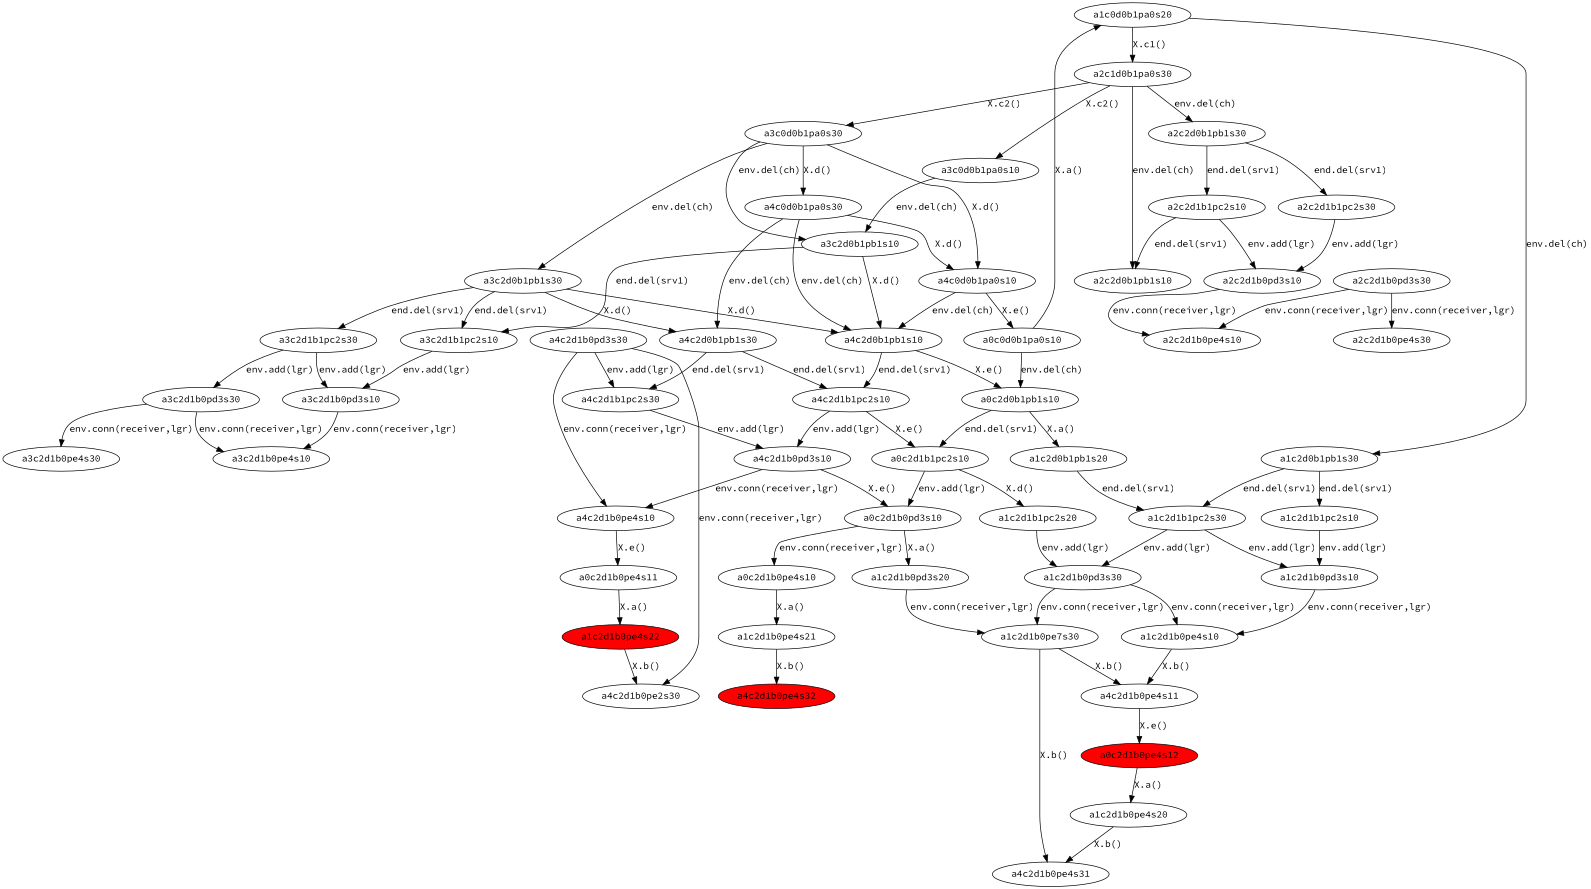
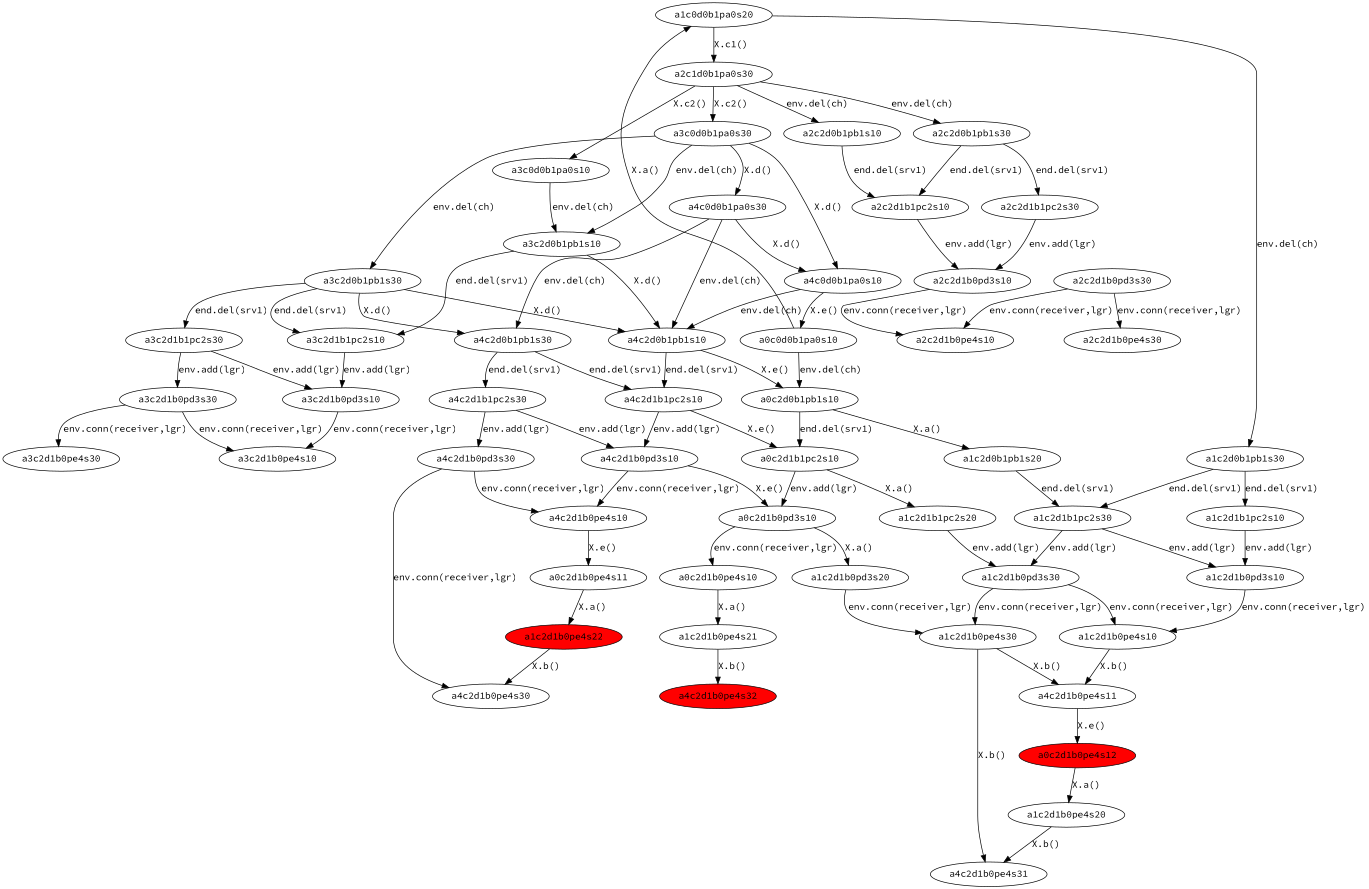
  digraph {
    fontname="Source Code Pro"
    node [fontname="Source Code Pro"]
    edge [fontname="Source Code Pro"]
    a4c2d1b0pe4s32 [fillcolor=red style=filled]
    a0c2d1b0pe4s12 [fillcolor=red style=filled]
    a1c2d1b0pe4s20
    a4c2d1b0pe4s31
    a1c2d1b0pe4s22 [fillcolor=red style=filled]
-   a4c2d1b0pe4s30 [label=a4c2d1b0pe2s30]
+   a4c2d1b0pe4s30
    a2c1d0b1pa0s30
    a3c0d0b1pa0s30
    a2c2d0b1pb1s30
    a3c0d0b1pa0s10
    a2c2d0b1pb1s10
    a4c0d0b1pa0s30
    a3c2d0b1pb1s10
    a3c2d0b1pb1s30
    a4c0d0b1pa0s10
    a2c2d1b1pc2s30
    a2c2d1b1pc2s10
    a4c2d0b1pb1s30
    a4c2d0b1pb1s10
    a3c2d1b1pc2s10
    a3c2d1b1pc2s30
    a0c0d0b1pa0s10
    a1c2d0b1pb1s20
    a1c2d1b1pc2s30
    a1c2d1b0pd3s30
    a1c2d1b0pd3s10
-   a1c2d1b0pe4s30 [label=a1c2d1b0pe7s30]
+   a1c2d1b0pe4s30
    a1c2d1b0pe4s10
    a4c2d1b0pd3s30
    a4c2d1b0pe4s10
    a0c2d1b0pe4s11
    a2c2d1b0pd3s10
    a2c2d1b0pe4s10
    a0c2d0b1pb1s10
    a0c2d1b1pc2s10
    a0c2d1b0pd3s10
    a1c2d1b1pc2s20
    a1c0d0b1pa0s20
    a1c2d0b1pb1s30
    a1c2d1b1pc2s10
    a0c2d1b0pe4s10
    a1c2d1b0pd3s20
    a1c2d1b0pe4s21
    a2c2d1b0pd3s30
    a2c2d1b0pe4s30
    a4c2d1b0pe4s11
    a4c2d1b0pd3s10
    a4c2d1b1pc2s30
    a4c2d1b1pc2s10
    a3c2d1b0pd3s10
    a3c2d1b0pd3s30
    a3c2d1b0pe4s10
    a3c2d1b0pe4s30
    a0c2d1b0pe4s12 -> a1c2d1b0pe4s20 [label="X.a()"]
    a1c2d1b0pe4s20 -> a4c2d1b0pe4s31 [label="X.b()"]
    a1c2d1b0pe4s22 -> a4c2d1b0pe4s30 [label="X.b()"]
    a2c1d0b1pa0s30 -> a3c0d0b1pa0s30 [label="X.c2()"]
    a2c1d0b1pa0s30 -> a2c2d0b1pb1s30 [label="env.del(ch)"]
    a2c1d0b1pa0s30 -> a3c0d0b1pa0s10 [label="X.c2()"]
    a2c1d0b1pa0s30 -> a2c2d0b1pb1s10 [label="env.del(ch)"]
    a3c0d0b1pa0s30 -> a4c0d0b1pa0s30 [label="X.d()"]
    a3c0d0b1pa0s30 -> a3c2d0b1pb1s10 [label="env.del(ch)"]
    a3c0d0b1pa0s30 -> a3c2d0b1pb1s30 [label="env.del(ch)"]
    a3c0d0b1pa0s30 -> a4c0d0b1pa0s10 [label="X.d()"]
    a2c2d0b1pb1s30 -> a2c2d1b1pc2s30 [label="end.del(srv1)"]
    a2c2d0b1pb1s30 -> a2c2d1b1pc2s10 [label="end.del(srv1)"]
    a3c0d0b1pa0s10 -> a3c2d0b1pb1s10 [label="env.del(ch)"]
-   a2c2d1b1pc2s10 -> a2c2d0b1pb1s10 [label="end.del(srv1)"]
+   a2c2d0b1pb1s10 -> a2c2d1b1pc2s10 [label="end.del(srv1)"]
    a4c0d0b1pa0s30 -> a4c0d0b1pa0s10 [label="X.d()"]
    a4c0d0b1pa0s30 -> a4c2d0b1pb1s30 [label="env.del(ch)"]
    a4c0d0b1pa0s30 -> a4c2d0b1pb1s10 [label="env.del(ch)"]
    a3c2d0b1pb1s10 -> a4c2d0b1pb1s10 [label="X.d()"]
    a3c2d0b1pb1s10 -> a3c2d1b1pc2s10 [label="end.del(srv1)"]
    a3c2d0b1pb1s30 -> a4c2d0b1pb1s30 [label="X.d()"]
    a3c2d0b1pb1s30 -> a4c2d0b1pb1s10 [label="X.d()"]
    a3c2d0b1pb1s30 -> a3c2d1b1pc2s10 [label="end.del(srv1)"]
    a3c2d0b1pb1s30 -> a3c2d1b1pc2s30 [label="end.del(srv1)"]
    a4c0d0b1pa0s10 -> a4c2d0b1pb1s10 [label="env.del(ch)"]
    a4c0d0b1pa0s10 -> a0c0d0b1pa0s10 [label="X.e()"]
    a2c2d1b1pc2s30 -> a2c2d1b0pd3s10 [label="env.add(lgr)"]
    a2c2d1b1pc2s10 -> a2c2d1b0pd3s10 [label="env.add(lgr)"]
    a4c2d0b1pb1s30 -> a4c2d1b1pc2s30 [label="end.del(srv1)"]
    a4c2d0b1pb1s30 -> a4c2d1b1pc2s10 [label="end.del(srv1)"]
    a4c2d0b1pb1s10 -> a0c2d0b1pb1s10 [label="X.e()"]
    a4c2d0b1pb1s10 -> a4c2d1b1pc2s10 [label="end.del(srv1)"]
    a3c2d1b1pc2s10 -> a3c2d1b0pd3s10 [label="env.add(lgr)"]
    a3c2d1b1pc2s30 -> a3c2d1b0pd3s10 [label="env.add(lgr)"]
    a3c2d1b1pc2s30 -> a3c2d1b0pd3s30 [label="env.add(lgr)"]
    a0c0d0b1pa0s10 -> a0c2d0b1pb1s10 [label="env.del(ch)"]
    a0c0d0b1pa0s10 -> a1c0d0b1pa0s20 [label="X.a()"]
    a1c2d0b1pb1s20 -> a1c2d1b1pc2s30 [label="end.del(srv1)"]
    a1c2d1b1pc2s30 -> a1c2d1b0pd3s30 [label="env.add(lgr)"]
    a1c2d1b1pc2s30 -> a1c2d1b0pd3s10 [label="env.add(lgr)"]
    a1c2d1b0pd3s30 -> a1c2d1b0pe4s30 [label="env.conn(receiver,lgr)"]
    a1c2d1b0pd3s30 -> a1c2d1b0pe4s10 [label="env.conn(receiver,lgr)"]
    a1c2d1b0pd3s10 -> a1c2d1b0pe4s10 [label="env.conn(receiver,lgr)"]
    a1c2d1b0pe4s30 -> a4c2d1b0pe4s31 [label="X.b()"]
    a1c2d1b0pe4s30 -> a4c2d1b0pe4s11 [label="X.b()"]
    a1c2d1b0pe4s10 -> a4c2d1b0pe4s11 [label="X.b()"]
    a4c2d1b0pd3s30 -> a4c2d1b0pe4s30 [label="env.conn(receiver,lgr)"]
    a4c2d1b0pd3s30 -> a4c2d1b0pe4s10 [label="env.conn(receiver,lgr)"]
    a4c2d1b0pe4s10 -> a0c2d1b0pe4s11 [label="X.e()"]
    a0c2d1b0pe4s11 -> a1c2d1b0pe4s22 [label="X.a()"]
    a2c2d1b0pd3s10 -> a2c2d1b0pe4s10 [label="env.conn(receiver,lgr)"]
    a0c2d0b1pb1s10 -> a1c2d0b1pb1s20 [label="X.a()"]
    a0c2d0b1pb1s10 -> a0c2d1b1pc2s10 [label="end.del(srv1)"]
    a0c2d1b1pc2s10 -> a0c2d1b0pd3s10 [label="env.add(lgr)"]
-   a0c2d1b1pc2s10 -> a1c2d1b1pc2s20 [label="X.d()"]
+   a0c2d1b1pc2s10 -> a1c2d1b1pc2s20 [label="X.a()"]
    a0c2d1b0pd3s10 -> a0c2d1b0pe4s10 [label="env.conn(receiver,lgr)"]
    a0c2d1b0pd3s10 -> a1c2d1b0pd3s20 [label="X.a()"]
    a1c2d1b1pc2s20 -> a1c2d1b0pd3s30 [label="env.add(lgr)"]
    a1c0d0b1pa0s20 -> a2c1d0b1pa0s30 [label="X.c1()"]
    a1c0d0b1pa0s20 -> a1c2d0b1pb1s30 [label="env.del(ch)"]
    a1c2d0b1pb1s30 -> a1c2d1b1pc2s30 [label="end.del(srv1)"]
    a1c2d0b1pb1s30 -> a1c2d1b1pc2s10 [label="end.del(srv1)"]
    a1c2d1b1pc2s10 -> a1c2d1b0pd3s10 [label="env.add(lgr)"]
    a0c2d1b0pe4s10 -> a1c2d1b0pe4s21 [label="X.a()"]
    a1c2d1b0pd3s20 -> a1c2d1b0pe4s30 [label="env.conn(receiver,lgr)"]
    a1c2d1b0pe4s21 -> a4c2d1b0pe4s32 [label="X.b()"]
    a2c2d1b0pd3s30 -> a2c2d1b0pe4s10 [label="env.conn(receiver,lgr)"]
    a2c2d1b0pd3s30 -> a2c2d1b0pe4s30 [label="env.conn(receiver,lgr)"]
    a4c2d1b0pe4s11 -> a0c2d1b0pe4s12 [label="X.e()"]
    a4c2d1b0pd3s10 -> a4c2d1b0pe4s10 [label="env.conn(receiver,lgr)"]
    a4c2d1b0pd3s10 -> a0c2d1b0pd3s10 [label="X.e()"]
-   a4c2d1b0pd3s30 -> a4c2d1b1pc2s30 [label="env.add(lgr)"]
+   a4c2d1b1pc2s30 -> a4c2d1b0pd3s30 [label="env.add(lgr)"]
    a4c2d1b1pc2s30 -> a4c2d1b0pd3s10 [label="env.add(lgr)"]
    a4c2d1b1pc2s10 -> a0c2d1b1pc2s10 [label="X.e()"]
    a4c2d1b1pc2s10 -> a4c2d1b0pd3s10 [label="env.add(lgr)"]
    a3c2d1b0pd3s10 -> a3c2d1b0pe4s10 [label="env.conn(receiver,lgr)"]
    a3c2d1b0pd3s30 -> a3c2d1b0pe4s10 [label="env.conn(receiver,lgr)"]
    a3c2d1b0pd3s30 -> a3c2d1b0pe4s30 [label="env.conn(receiver,lgr)"]
  }
